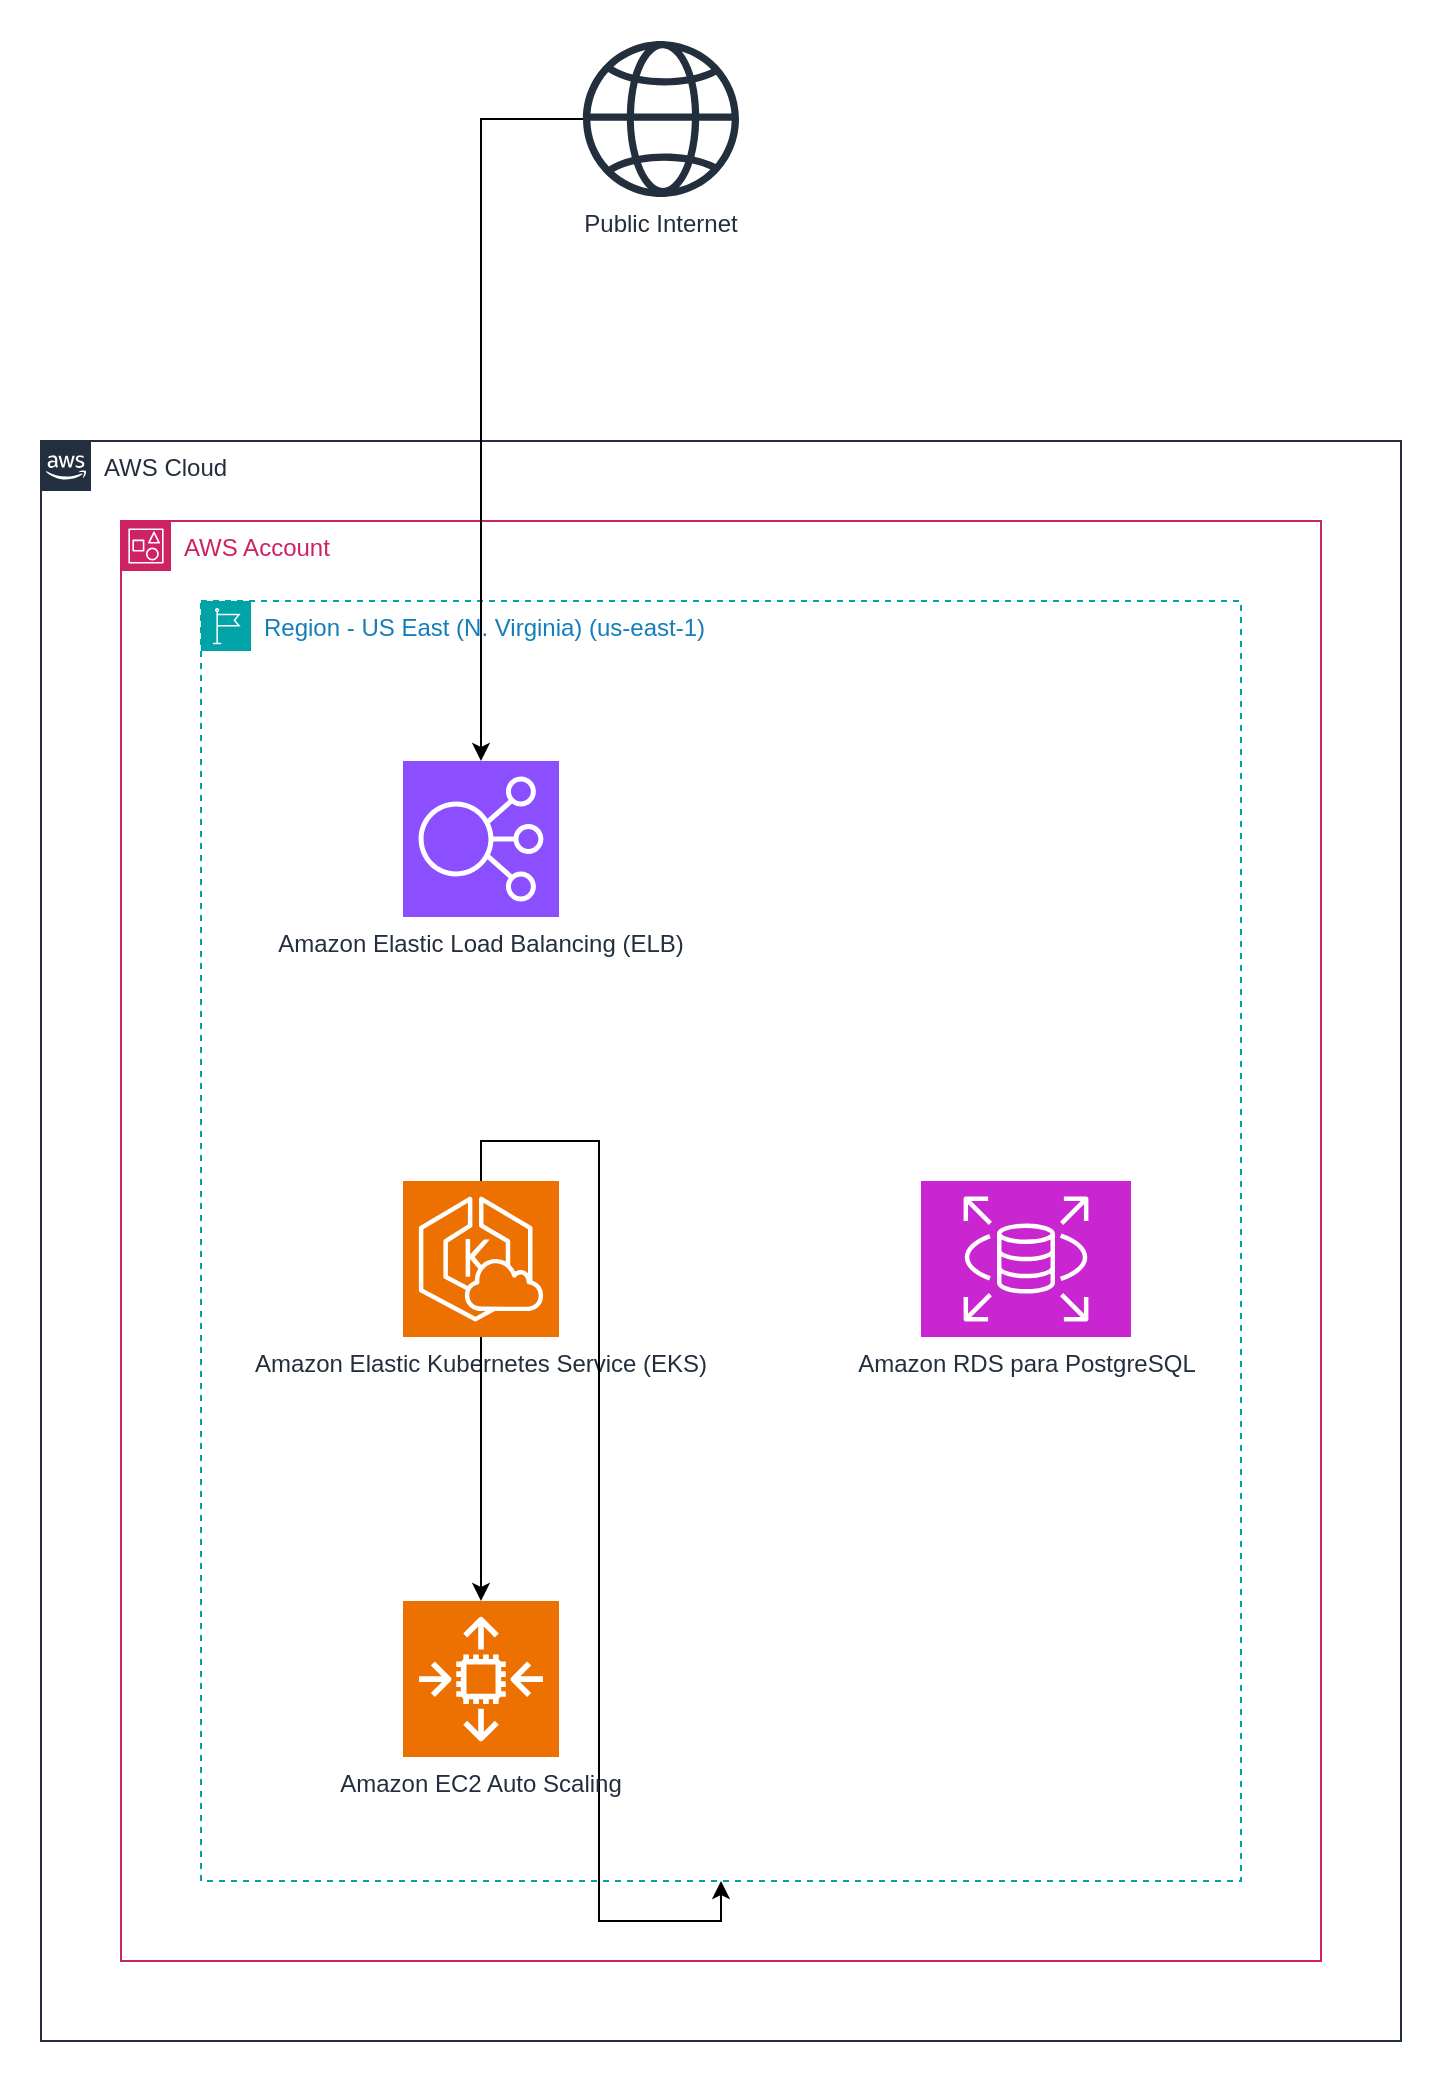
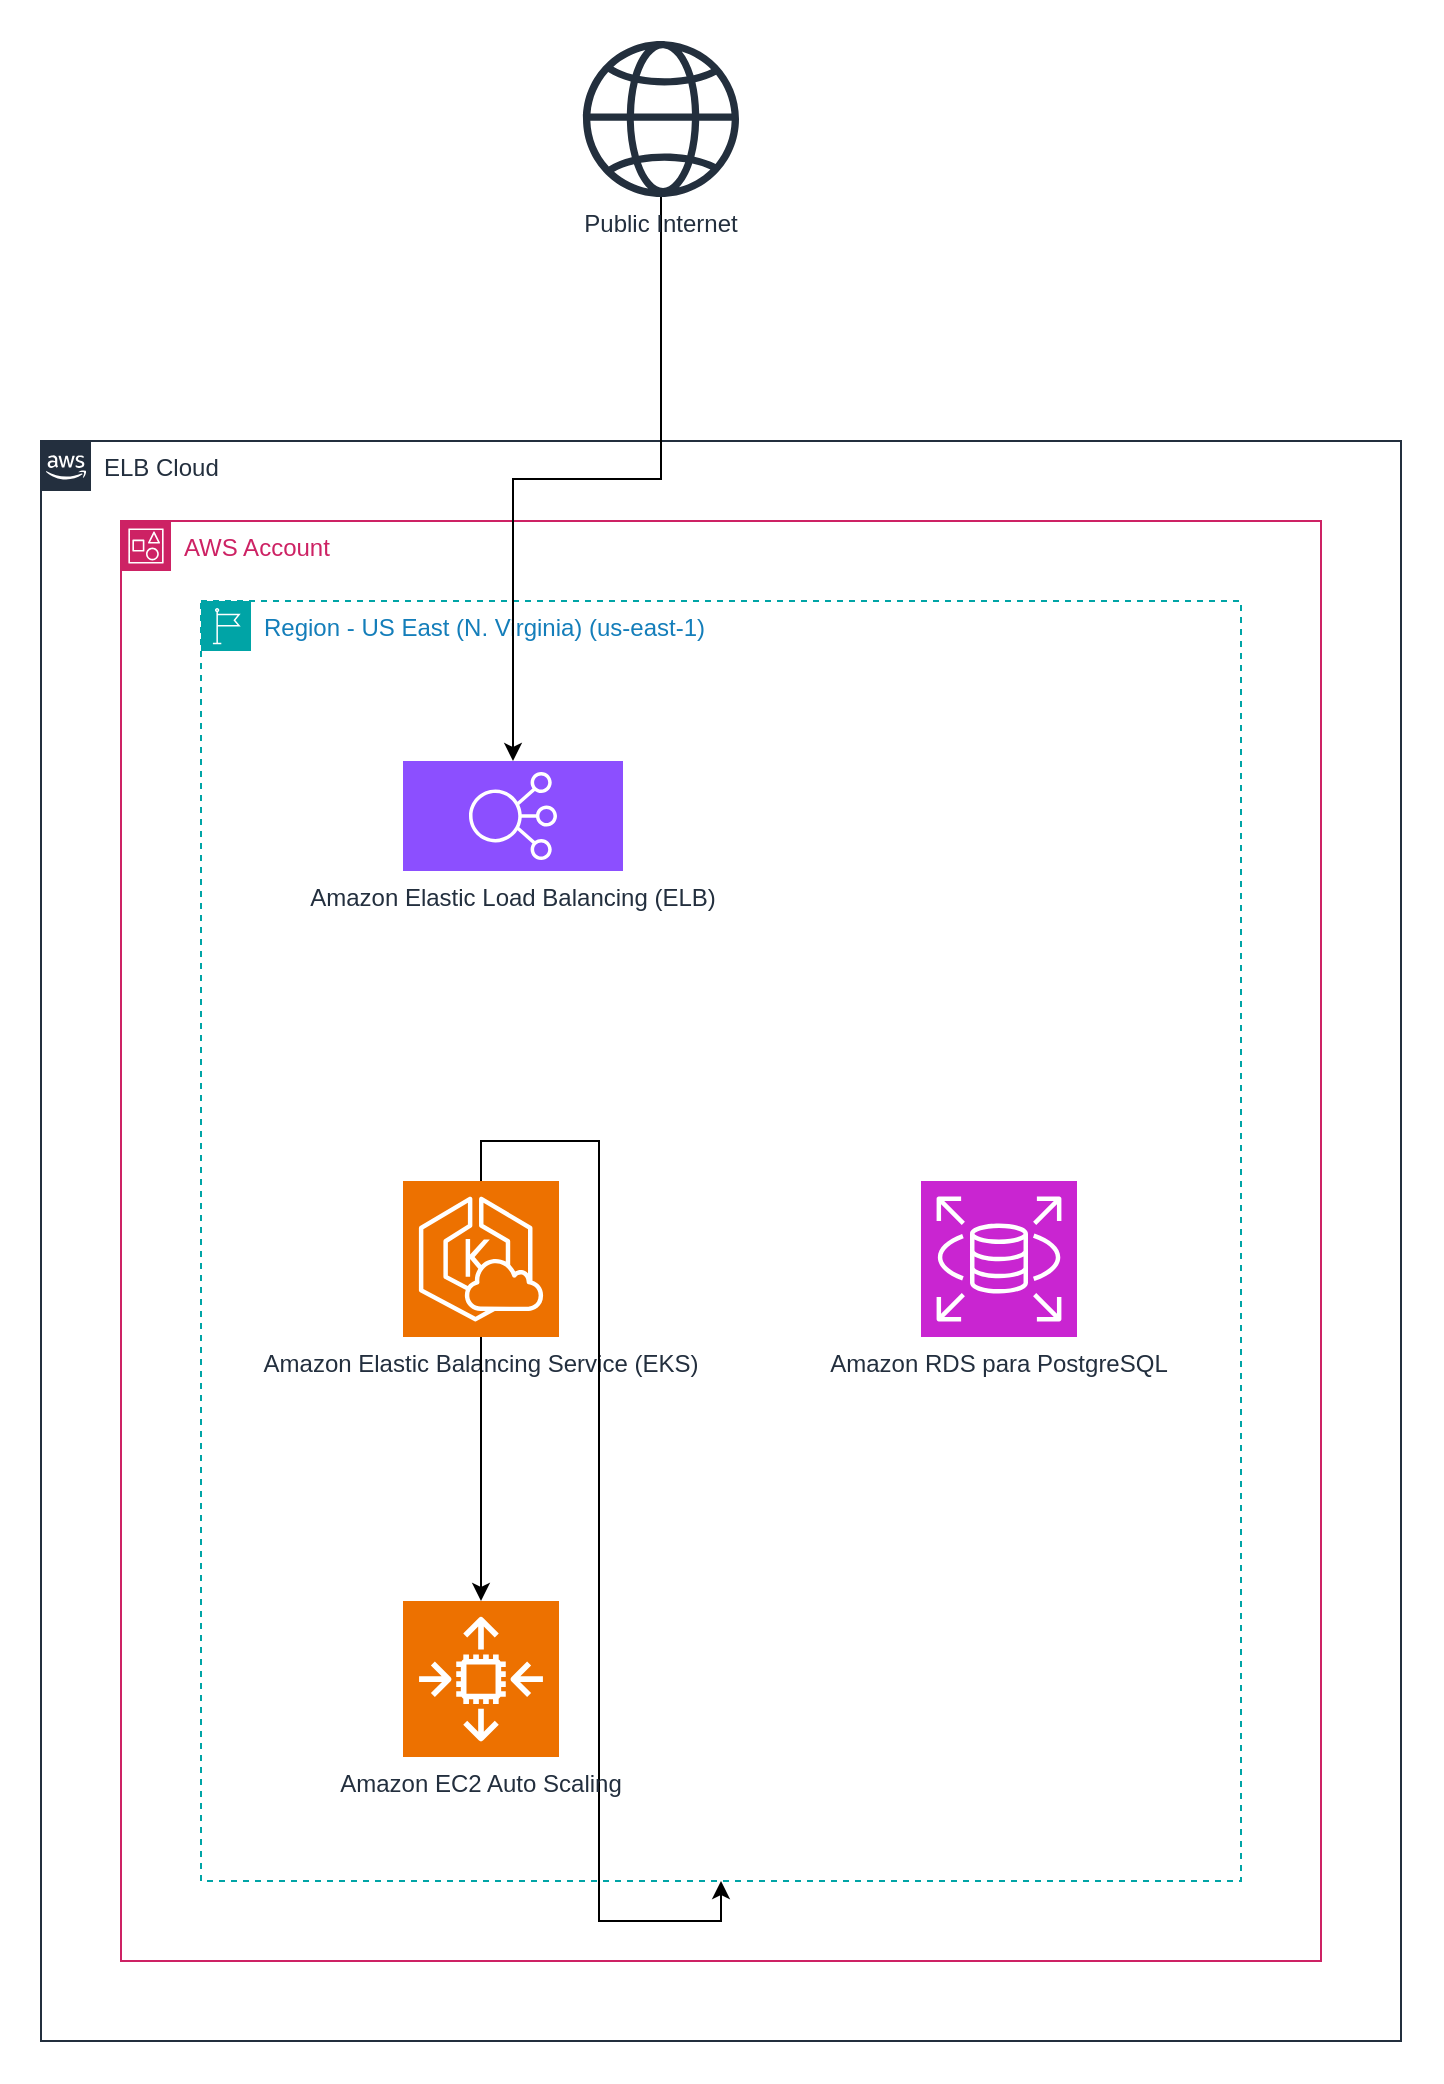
  <mxCell id="0" />
  <mxCell id="1" parent="0" />
- <mxCell id="2" value="AWS Cloud" style="points=[[0,0],[0.25,0],[0.5,0],[0.75,0],[1,0],[1,0.25],[1,0.5],[1,0.75],[1,1],[0.75,1],[0.5,1],[0.25,1],[0,1],[0,0.75],[0,0.5],[0,0.25]];outlineConnect=0;gradientColor=none;html=1;whiteSpace=wrap;fontSize=12;fontStyle=0;container=1;pointerEvents=0;collapsible=0;recursiveResize=0;shape=mxgraph.aws4.group;grIcon=mxgraph.aws4.group_aws_cloud_alt;strokeColor=#232F3E;fillColor=none;verticalAlign=top;align=left;spacingLeft=30;fontColor=#232F3E;dashed=0;" vertex="1" parent="1"><mxGeometry x="20" y="220" width="680" height="800" as="geometry" /></mxCell>
+ <mxCell id="2" value="ELB Cloud" style="points=[[0,0],[0.25,0],[0.5,0],[0.75,0],[1,0],[1,0.25],[1,0.5],[1,0.75],[1,1],[0.75,1],[0.5,1],[0.25,1],[0,1],[0,0.75],[0,0.5],[0,0.25]];outlineConnect=0;gradientColor=none;html=1;whiteSpace=wrap;fontSize=12;fontStyle=0;container=1;pointerEvents=0;collapsible=0;recursiveResize=0;shape=mxgraph.aws4.group;grIcon=mxgraph.aws4.group_aws_cloud_alt;strokeColor=#232F3E;fillColor=none;verticalAlign=top;align=left;spacingLeft=30;fontColor=#232F3E;dashed=0;" vertex="1" parent="1"><mxGeometry x="20" y="220" width="680" height="800" as="geometry" /></mxCell>
  <mxCell id="3" value="Region&amp;nbsp;- US East (N. Virginia) (us-east-1)" style="points=[[0,0],[0.25,0],[0.5,0],[0.75,0],[1,0],[1,0.25],[1,0.5],[1,0.75],[1,1],[0.75,1],[0.5,1],[0.25,1],[0,1],[0,0.75],[0,0.5],[0,0.25]];outlineConnect=0;gradientColor=none;html=1;whiteSpace=wrap;fontSize=12;fontStyle=0;container=1;pointerEvents=0;collapsible=0;recursiveResize=0;shape=mxgraph.aws4.group;grIcon=mxgraph.aws4.group_region;strokeColor=#00A4A6;fillColor=none;verticalAlign=top;align=left;spacingLeft=30;fontColor=#147EBA;dashed=1;" vertex="1" parent="2"><mxGeometry x="80" y="80" width="520" height="640" as="geometry" /></mxCell>
  <mxCell id="4" value="AWS Account" style="points=[[0,0],[0.25,0],[0.5,0],[0.75,0],[1,0],[1,0.25],[1,0.5],[1,0.75],[1,1],[0.75,1],[0.5,1],[0.25,1],[0,1],[0,0.75],[0,0.5],[0,0.25]];outlineConnect=0;gradientColor=none;html=1;whiteSpace=wrap;fontSize=12;fontStyle=0;container=1;pointerEvents=0;collapsible=0;recursiveResize=0;shape=mxgraph.aws4.group;grIcon=mxgraph.aws4.group_account;strokeColor=#CD2264;fillColor=none;verticalAlign=top;align=left;spacingLeft=30;fontColor=#CD2264;dashed=0;" vertex="1" parent="2"><mxGeometry x="40" y="40" width="600" height="720" as="geometry" /></mxCell>
- <mxCell id="5" value="Amazon Elastic Load Balancing (ELB)" style="sketch=0;points=[[0,0,0],[0.25,0,0],[0.5,0,0],[0.75,0,0],[1,0,0],[0,1,0],[0.25,1,0],[0.5,1,0],[0.75,1,0],[1,1,0],[0,0.25,0],[0,0.5,0],[0,0.75,0],[1,0.25,0],[1,0.5,0],[1,0.75,0]];outlineConnect=0;fontColor=#232F3E;fillColor=#8C4FFF;strokeColor=#ffffff;dashed=0;verticalLabelPosition=bottom;verticalAlign=top;align=center;html=1;fontSize=12;fontStyle=0;aspect=fixed;shape=mxgraph.aws4.resourceIcon;resIcon=mxgraph.aws4.elastic_load_balancing;" vertex="1" parent="4"><mxGeometry x="141" y="120" width="78" height="78" as="geometry" /></mxCell>
- <mxCell id="6" value="Amazon Elastic Kubernetes Service (EKS)" style="sketch=0;points=[[0,0,0],[0.25,0,0],[0.5,0,0],[0.75,0,0],[1,0,0],[0,1,0],[0.25,1,0],[0.5,1,0],[0.75,1,0],[1,1,0],[0,0.25,0],[0,0.5,0],[0,0.75,0],[1,0.25,0],[1,0.5,0],[1,0.75,0]];outlineConnect=0;fontColor=#232F3E;fillColor=#ED7100;strokeColor=#ffffff;dashed=0;verticalLabelPosition=bottom;verticalAlign=top;align=center;html=1;fontSize=12;fontStyle=0;aspect=fixed;shape=mxgraph.aws4.resourceIcon;resIcon=mxgraph.aws4.eks_cloud;" vertex="1" parent="4"><mxGeometry x="141" y="330" width="78" height="78" as="geometry" /></mxCell>
+ <mxCell id="5" value="Amazon Elastic Load Balancing (ELB)" style="sketch=0;points=[[0,0,0],[0.25,0,0],[0.5,0,0],[0.75,0,0],[1,0,0],[0,1,0],[0.25,1,0],[0.5,1,0],[0.75,1,0],[1,1,0],[0,0.25,0],[0,0.5,0],[0,0.75,0],[1,0.25,0],[1,0.5,0],[1,0.75,0]];outlineConnect=0;fontColor=#232F3E;fillColor=#8C4FFF;strokeColor=#ffffff;dashed=0;verticalLabelPosition=bottom;verticalAlign=top;align=center;html=1;fontSize=12;fontStyle=0;aspect=fixed;shape=mxgraph.aws4.resourceIcon;resIcon=mxgraph.aws4.elastic_load_balancing;" vertex="1" parent="4"><mxGeometry x="141" y="120" width="110" height="55" as="geometry" /></mxCell>
+ <mxCell id="6" value="Amazon Elastic Balancing Service (EKS)" style="sketch=0;points=[[0,0,0],[0.25,0,0],[0.5,0,0],[0.75,0,0],[1,0,0],[0,1,0],[0.25,1,0],[0.5,1,0],[0.75,1,0],[1,1,0],[0,0.25,0],[0,0.5,0],[0,0.75,0],[1,0.25,0],[1,0.5,0],[1,0.75,0]];outlineConnect=0;fontColor=#232F3E;fillColor=#ED7100;strokeColor=#ffffff;dashed=0;verticalLabelPosition=bottom;verticalAlign=top;align=center;html=1;fontSize=12;fontStyle=0;aspect=fixed;shape=mxgraph.aws4.resourceIcon;resIcon=mxgraph.aws4.eks_cloud;" vertex="1" parent="4"><mxGeometry x="141" y="330" width="78" height="78" as="geometry" /></mxCell>
  <mxCell id="7" style="edgeStyle=orthogonalEdgeStyle;rounded=0;orthogonalLoop=1;jettySize=auto;html=1;entryX=0.5;entryY=0;entryDx=0;entryDy=0;" edge="1" parent="4" source="6"><mxGeometry relative="1" as="geometry"><mxPoint x="180" y="540" as="targetPoint" /></mxGeometry></mxCell>
  <mxCell id="8" style="edgeStyle=orthogonalEdgeStyle;rounded=0;orthogonalLoop=1;jettySize=auto;html=1;" edge="1" parent="4" source="6" target="3"><mxGeometry relative="1" as="geometry" /></mxCell>
- <mxCell id="9" value="Amazon RDS para PostgreSQL" style="sketch=0;points=[[0,0,0],[0.25,0,0],[0.5,0,0],[0.75,0,0],[1,0,0],[0,1,0],[0.25,1,0],[0.5,1,0],[0.75,1,0],[1,1,0],[0,0.25,0],[0,0.5,0],[0,0.75,0],[1,0.25,0],[1,0.5,0],[1,0.75,0]];outlineConnect=0;fontColor=#232F3E;fillColor=#C925D1;strokeColor=#ffffff;dashed=0;verticalLabelPosition=bottom;verticalAlign=top;align=center;html=1;fontSize=12;fontStyle=0;aspect=fixed;shape=mxgraph.aws4.resourceIcon;resIcon=mxgraph.aws4.rds;" vertex="1" parent="4"><mxGeometry x="400" y="330" width="105" height="78" as="geometry" /></mxCell>
+ <mxCell id="9" value="Amazon RDS para PostgreSQL" style="sketch=0;points=[[0,0,0],[0.25,0,0],[0.5,0,0],[0.75,0,0],[1,0,0],[0,1,0],[0.25,1,0],[0.5,1,0],[0.75,1,0],[1,1,0],[0,0.25,0],[0,0.5,0],[0,0.75,0],[1,0.25,0],[1,0.5,0],[1,0.75,0]];outlineConnect=0;fontColor=#232F3E;fillColor=#C925D1;strokeColor=#ffffff;dashed=0;verticalLabelPosition=bottom;verticalAlign=top;align=center;html=1;fontSize=12;fontStyle=0;aspect=fixed;shape=mxgraph.aws4.resourceIcon;resIcon=mxgraph.aws4.rds;" vertex="1" parent="4"><mxGeometry x="400" y="330" width="78" height="78" as="geometry" /></mxCell>
  <mxCell id="10" value="Amazon EC2 Auto Scaling" style="sketch=0;points=[[0,0,0],[0.25,0,0],[0.5,0,0],[0.75,0,0],[1,0,0],[0,1,0],[0.25,1,0],[0.5,1,0],[0.75,1,0],[1,1,0],[0,0.25,0],[0,0.5,0],[0,0.75,0],[1,0.25,0],[1,0.5,0],[1,0.75,0]];outlineConnect=0;fontColor=#232F3E;fillColor=#ED7100;strokeColor=#ffffff;dashed=0;verticalLabelPosition=bottom;verticalAlign=top;align=center;html=1;fontSize=12;fontStyle=0;aspect=fixed;shape=mxgraph.aws4.resourceIcon;resIcon=mxgraph.aws4.auto_scaling2;" vertex="1" parent="4"><mxGeometry x="141" y="540" width="78" height="78" as="geometry" /></mxCell>
  <mxCell id="11" style="edgeStyle=orthogonalEdgeStyle;rounded=0;orthogonalLoop=1;jettySize=auto;html=1;" edge="1" parent="1" source="12" target="5"><mxGeometry relative="1" as="geometry" /></mxCell>
  <mxCell id="12" value="Public Internet" style="sketch=0;outlineConnect=0;fontColor=#232F3E;gradientColor=none;fillColor=#232F3D;strokeColor=none;dashed=0;verticalLabelPosition=bottom;verticalAlign=top;align=center;html=1;fontSize=12;fontStyle=0;aspect=fixed;pointerEvents=1;shape=mxgraph.aws4.globe;" vertex="1" parent="1"><mxGeometry x="291" y="20" width="78" height="78" as="geometry" /></mxCell>
